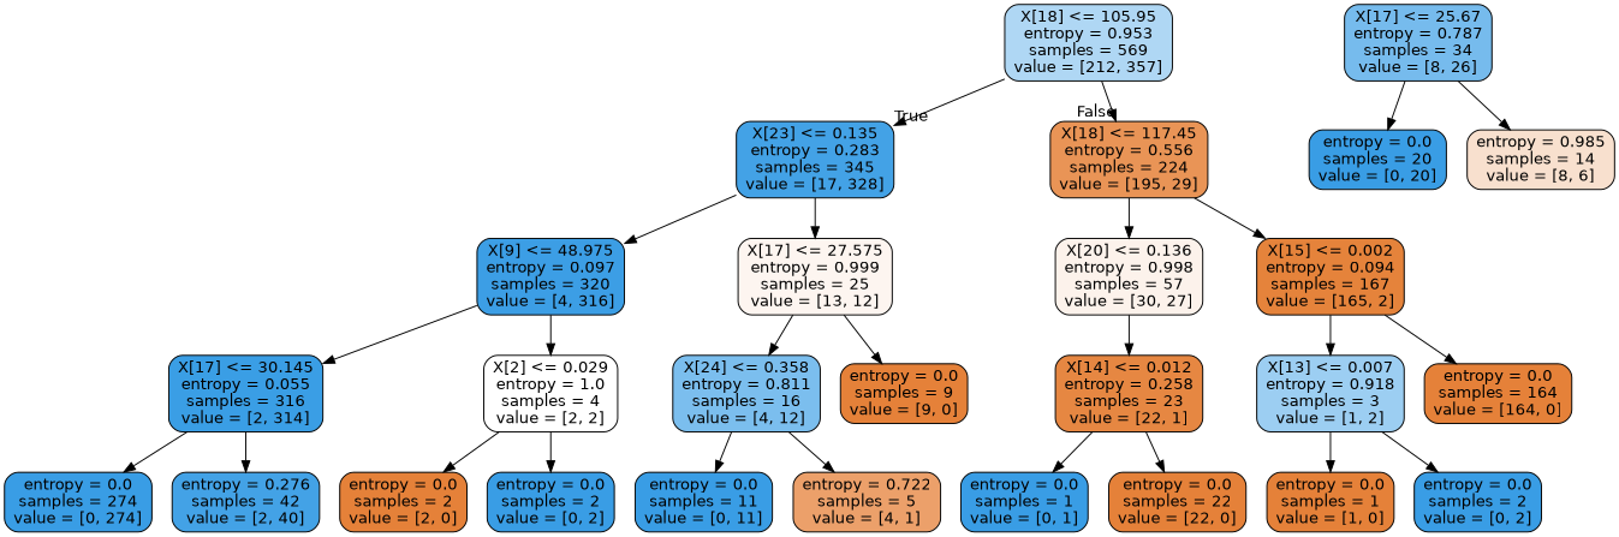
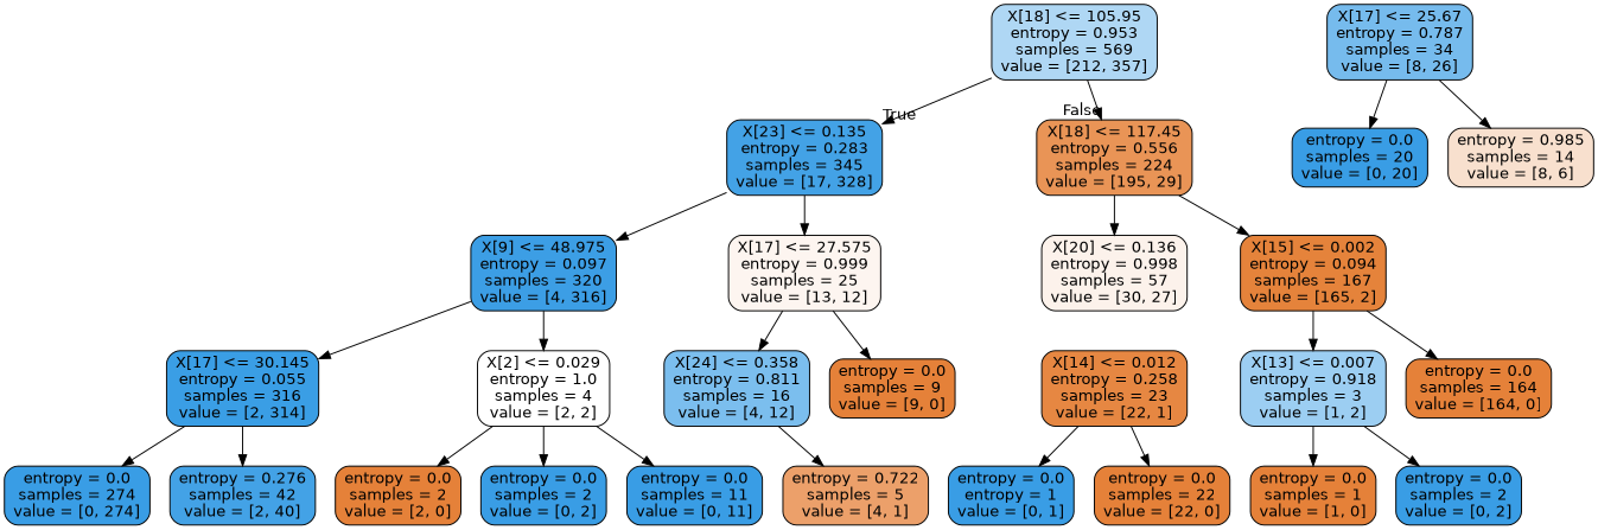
  digraph {
    node [color=black fillcolor="#399de5" fontname=helvetica shape=box style="filled, rounded"]
    edge [fontname=helvetica]
    n1 [fillcolor="#afd7f4" label="X[18] <= 105.95\nentropy = 0.953\nsamples = 569\nvalue = [212, 357]"]
    n2 [fillcolor="#43a2e6" label="X[23] <= 0.135\nentropy = 0.283\nsamples = 345\nvalue = [17, 328]"]
    n3 [fillcolor="#e99456" label="X[18] <= 117.45\nentropy = 0.556\nsamples = 224\nvalue = [195, 29]"]
    n4 [fillcolor="#3c9ee5" label="X[9] <= 48.975\nentropy = 0.097\nsamples = 320\nvalue = [4, 316]"]
    n5 [fillcolor="#fdf5f0" label="X[17] <= 27.575\nentropy = 0.999\nsamples = 25\nvalue = [13, 12]"]
    n6 [fillcolor="#fcf2eb" label="X[20] <= 0.136\nentropy = 0.998\nsamples = 57\nvalue = [30, 27]"]
    n7 [fillcolor="#e5833b" label="X[15] <= 0.002\nentropy = 0.094\nsamples = 167\nvalue = [165, 2]"]
    n8 [fillcolor="#3a9ee5" label="X[17] <= 30.145\nentropy = 0.055\nsamples = 316\nvalue = [2, 314]"]
    n9 [fillcolor="#ffffff" label="X[2] <= 0.029\nentropy = 1.0\nsamples = 4\nvalue = [2, 2]"]
    n10 [fillcolor="#7bbeee" label="X[24] <= 0.358\nentropy = 0.811\nsamples = 16\nvalue = [4, 12]"]
    n11 [fillcolor="#e58139" label="entropy = 0.0\nsamples = 9\nvalue = [9, 0]"]
    n12 [label="entropy = 0.0\nsamples = 274\nvalue = [0, 274]"]
    n13 [fillcolor="#43a2e6" label="entropy = 0.276\nsamples = 42\nvalue = [2, 40]"]
    n14 [fillcolor="#e58139" label="entropy = 0.0\nsamples = 2\nvalue = [2, 0]"]
    n15 [label="entropy = 0.0\nsamples = 2\nvalue = [0, 2]"]
    n16 [label="entropy = 0.0\nsamples = 11\nvalue = [0, 11]"]
    n17 [fillcolor="#eca06a" label="entropy = 0.722\nsamples = 5\nvalue = [4, 1]"]
    n18 [fillcolor="#e68742" label="X[14] <= 0.012\nentropy = 0.258\nsamples = 23\nvalue = [22, 1]"]
    n19 [fillcolor="#9ccef2" label="X[13] <= 0.007\nentropy = 0.918\nsamples = 3\nvalue = [1, 2]"]
    n20 [fillcolor="#e58139" label="entropy = 0.0\nsamples = 164\nvalue = [164, 0]"]
    n21 [fillcolor="#76bbed" label="X[17] <= 25.67\nentropy = 0.787\nsamples = 34\nvalue = [8, 26]"]
    n22 [label="entropy = 0.0\nsamples = 20\nvalue = [0, 20]"]
    n23 [fillcolor="#f8e0ce" label="entropy = 0.985\nsamples = 14\nvalue = [8, 6]"]
-   n24 [label="entropy = 0.0\nsamples = 1\nvalue = [0, 1]"]
+   n24 [label="entropy = 0.0\nentropy = 1\nvalue = [0, 1]"]
    n25 [fillcolor="#e58139" label="entropy = 0.0\nsamples = 22\nvalue = [22, 0]"]
    n26 [fillcolor="#e58139" label="entropy = 0.0\nsamples = 1\nvalue = [1, 0]"]
    n27 [label="entropy = 0.0\nsamples = 2\nvalue = [0, 2]"]
    n1 -> n2 [headlabel=True labelangle=45 labeldistance=2.5]
    n1 -> n3 [headlabel=False labelangle=-45 labeldistance=2.5]
    n2 -> n4
    n2 -> n5
    n3 -> n6
    n3 -> n7
    n4 -> n8
    n4 -> n9
    n5 -> n10
    n5 -> n11
-   n6 -> n18
    n7 -> n19
    n7 -> n20
    n8 -> n12
    n8 -> n13
    n9 -> n14
    n9 -> n15
-   n10 -> n16
+   n9 -> n16
    n10 -> n17
    n18 -> n24
    n18 -> n25
    n19 -> n26
    n19 -> n27
    n21 -> n22
    n21 -> n23
  }
